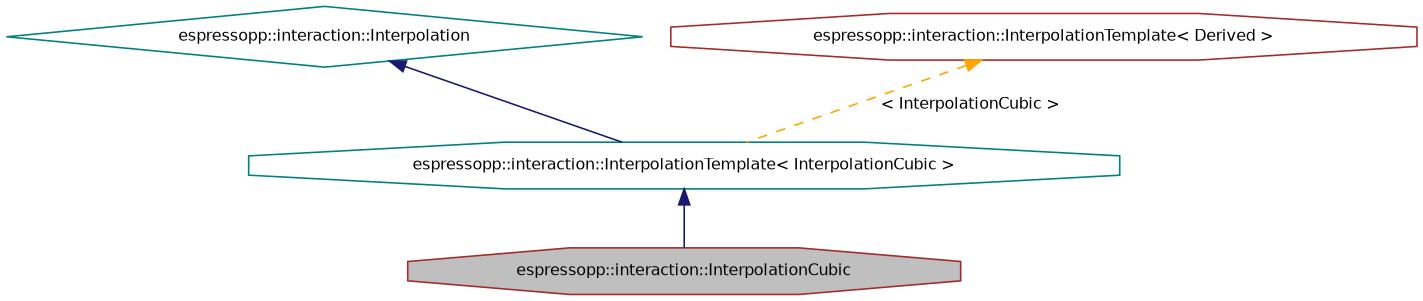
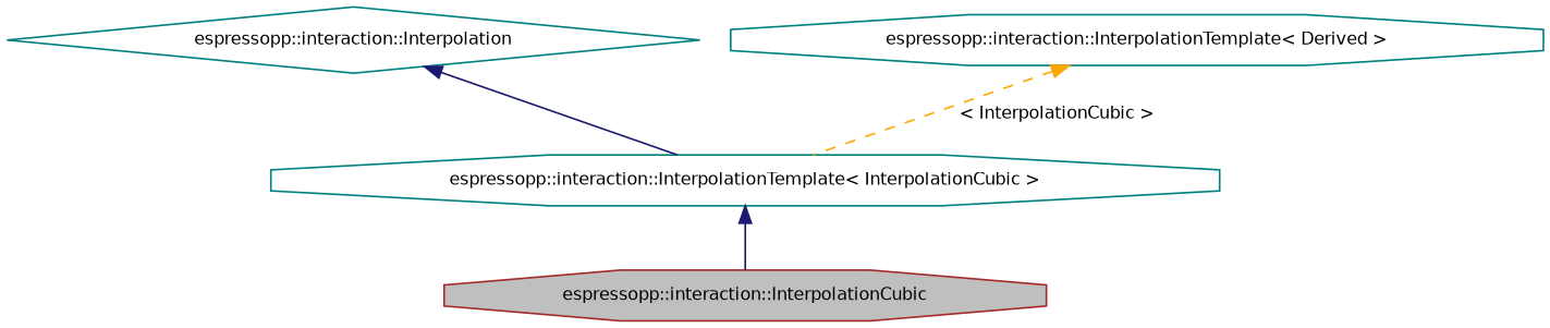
  digraph {
    rankdir=TB
    node [color=brown fillcolor=white fontname=Helvetica fontsize=10 shape=octagon style=filled]
    edge [color=midnightblue dir=back fontname=Helvetica fontsize=10 labelfontname=Helvetica labelfontsize=10 style=solid]
    n1 [fillcolor=grey75 fontcolor=black height=0.2 label="espressopp::interaction::InterpolationCubic" width=0.4]
    n2 [color=teal height=0.2 label="espressopp::interaction::InterpolationTemplate\< InterpolationCubic \>" width=0.4]
    n3 [color=teal height=0.2 label="espressopp::interaction::Interpolation" shape=diamond width=0.4]
-   n4 [height=0.2 label="espressopp::interaction::InterpolationTemplate\< Derived \>" width=0.4]
+   n4 [color=teal height=0.2 label="espressopp::interaction::InterpolationTemplate\< Derived \>" width=0.4]
    n2 -> n1
    n3 -> n2
    n4 -> n2 [color=orange label=" \< InterpolationCubic \>" style=dashed]
  }
